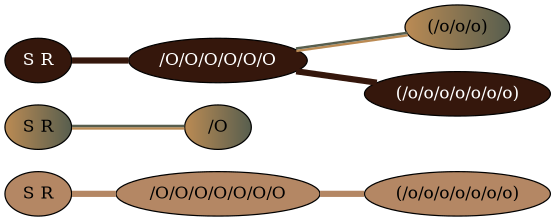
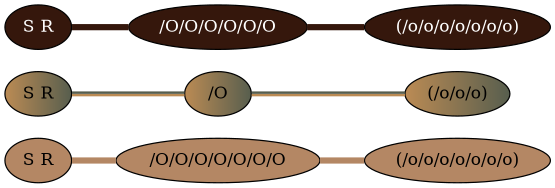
  graph {
    rankdir=LR
    node [fillcolor="#B48764" fontcolor="#000000" qtype=knot_node style=filled knot_spin=S]
    edge [color="#B48764" penwidth=5 qtype=knot_link]
    n1 [label="S R" pendant_attach=R pendant_colors="#B48764" pendant_length=37.0 pendant_ply=S qtype=pendant_node knot_spin=""]
    n2 [knot_position=8.0 knot_type=S knot_value=7 label="/O/O/O/O/O/O/O"]
    n3 [knot_position=16.5 knot_type=L knot_value=7 label="(/o/o/o/o/o/o/o)"]
    n4 [fillcolor="#BB8B54:#575E4E" label="S R" pendant_attach=R pendant_colors="#BB8B54:#575E4E" pendant_length=45.0 pendant_ply=S qtype=pendant_node knot_spin=""]
    n5 [fillcolor="#BB8B54:#575E4E" knot_position=15.5 knot_type=S knot_value=1 label="/O"]
    n6 [fillcolor="#35170C" fontcolor="#ffffff" label="S R" pendant_attach=R pendant_colors="#35170C" pendant_length=40.0 pendant_ply=S qtype=pendant_node knot_spin=""]
    n7 [fillcolor="#35170C" fontcolor="#ffffff" knot_position=7.0 knot_type=S knot_value=6 label="/O/O/O/O/O/O"]
    n8 [fillcolor="#BB8B54:#575E4E" knot_position=17.5 knot_type=L knot_value=3 label="(/o/o/o)"]
    n9 [fillcolor="#35170C" fontcolor="#ffffff" knot_position=26.5 knot_type=L knot_value=7 label="(/o/o/o/o/o/o/o)"]
    n1 -- n2
    n2 -- n3
    n4 -- n5 [color="#BB8B54:#575E4E" penwidth=2]
-   n7 -- n8 [color="#BB8B54:#575E4E" penwidth=2]
+   n5 -- n8 [color="#BB8B54:#575E4E" penwidth=2]
    n6 -- n7 [color="#35170C"]
    n7 -- n9 [color="#35170C"]
  }
